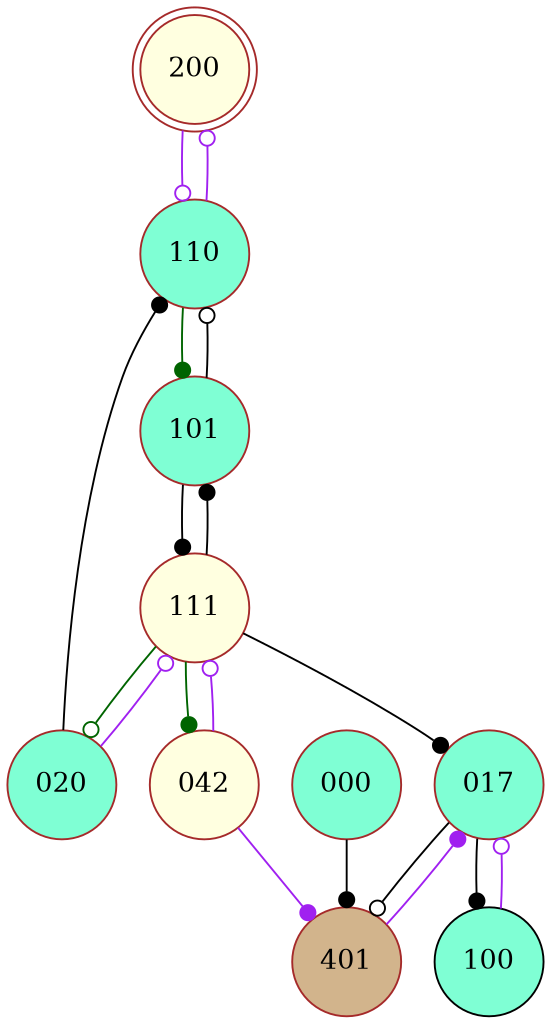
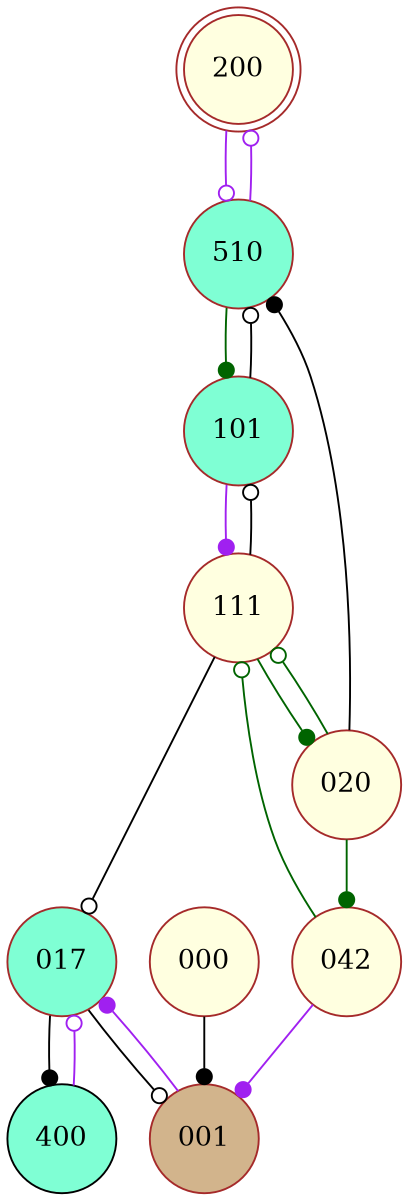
  digraph {
    rankdir=TB
    node [color=brown fillcolor=lightyellow shape=circle style=filled]
    edge [arrowhead=odot color=black]
    200 [shape=doublecircle]
-   110 [fillcolor=aquamarine]
+   110 [fillcolor=aquamarine label=510]
    101 [fillcolor=aquamarine]
-   020 [fillcolor=aquamarine]
+   020
    n5 [label=111]
    n6 [label=042]
    n7 [fillcolor=aquamarine label=017]
-   001 [fillcolor=tan label=401]
-   100 [color=black fillcolor=aquamarine]
-   000 [fillcolor=aquamarine]
+   001 [fillcolor=tan]
+   100 [color=black fillcolor=aquamarine label=400]
+   000
    200 -> 110 [color=purple]
    110 -> 200 [color=purple]
    110 -> 101 [arrowhead=dot color=darkgreen]
    101 -> 110
-   101 -> n5 [arrowhead=dot]
+   101 -> n5 [arrowhead=dot color=purple]
    020 -> 110 [arrowhead=dot]
-   020 -> n5 [color=purple]
-   n5 -> 101 [arrowhead=dot]
-   n5 -> 020 [color=darkgreen]
-   n5 -> n6 [arrowhead=dot color=darkgreen]
-   n5 -> n7 [arrowhead=dot]
-   n6 -> n5 [color=purple]
+   020 -> n5 [color=darkgreen]
+   n5 -> 101
+   n5 -> 020 [arrowhead=dot color=darkgreen]
+   020 -> n6 [arrowhead=dot color=darkgreen]
+   n5 -> n7
+   n6 -> n5 [color=darkgreen]
    n6 -> 001 [arrowhead=dot color=purple]
    n7 -> 001
    n7 -> 100 [arrowhead=dot]
    001 -> n7 [arrowhead=dot color=purple]
    100 -> n7 [color=purple]
    000 -> 001 [arrowhead=dot]
  }
